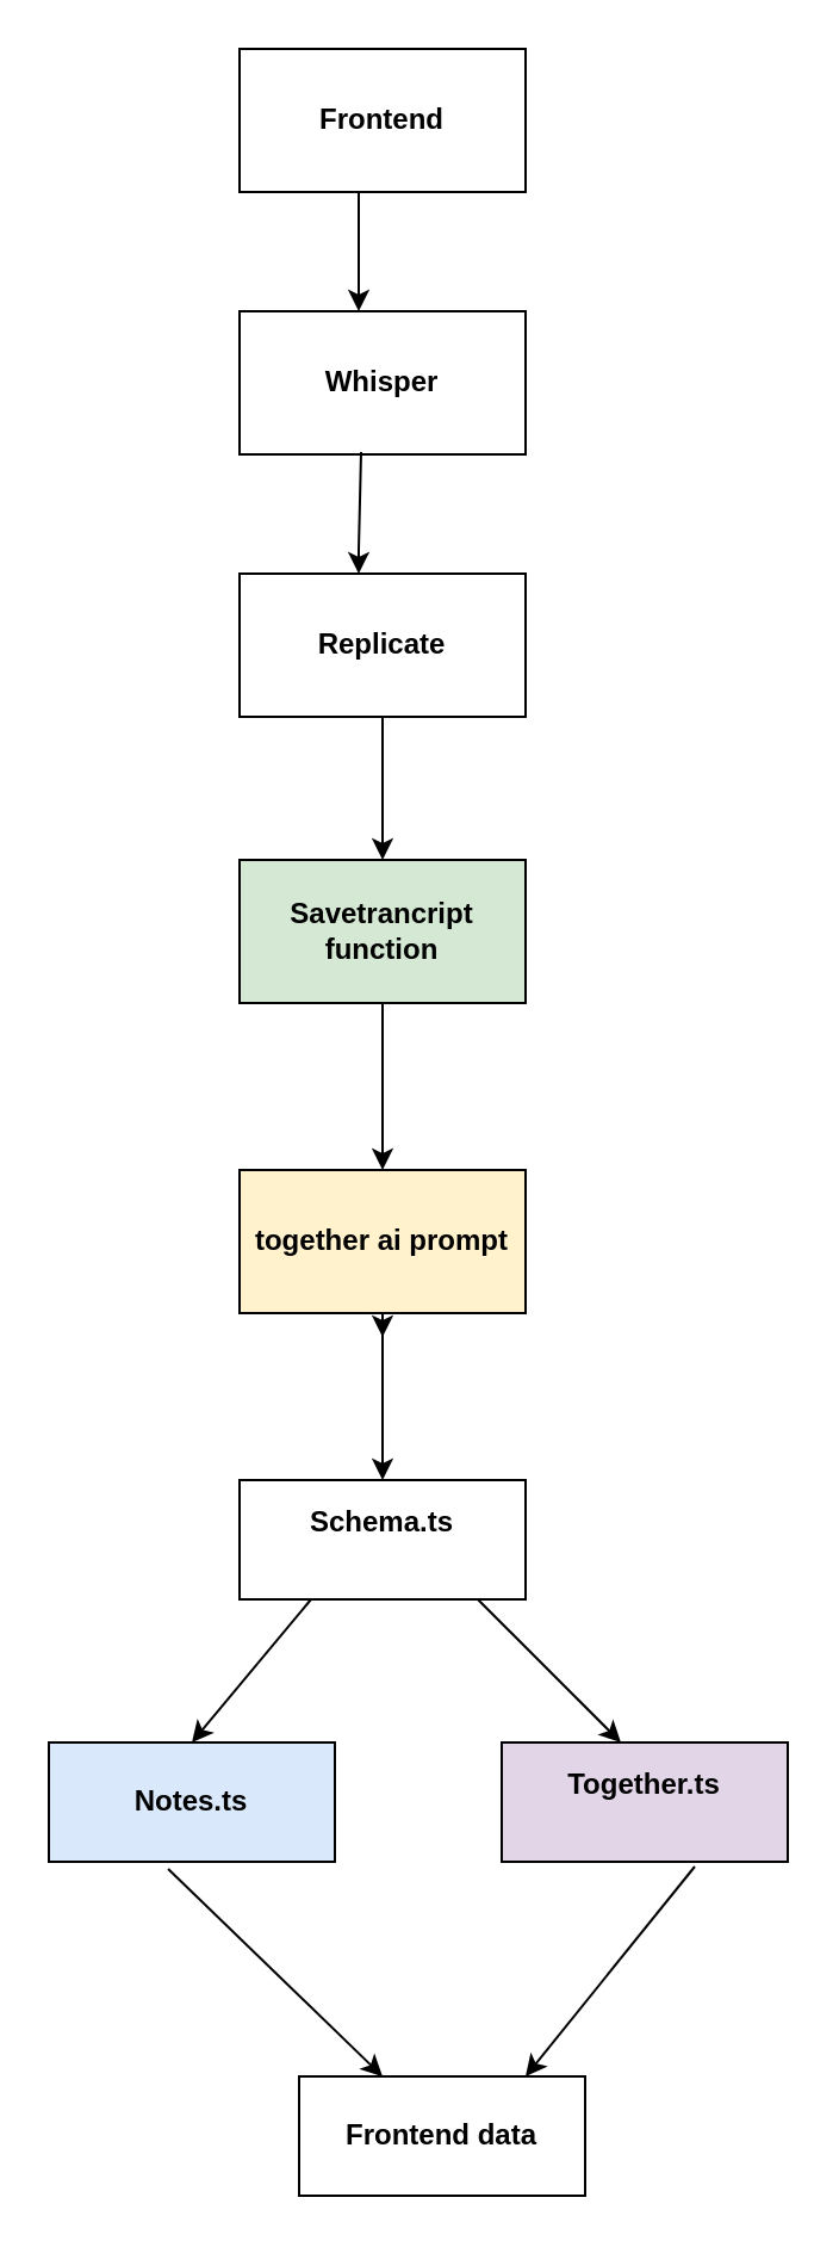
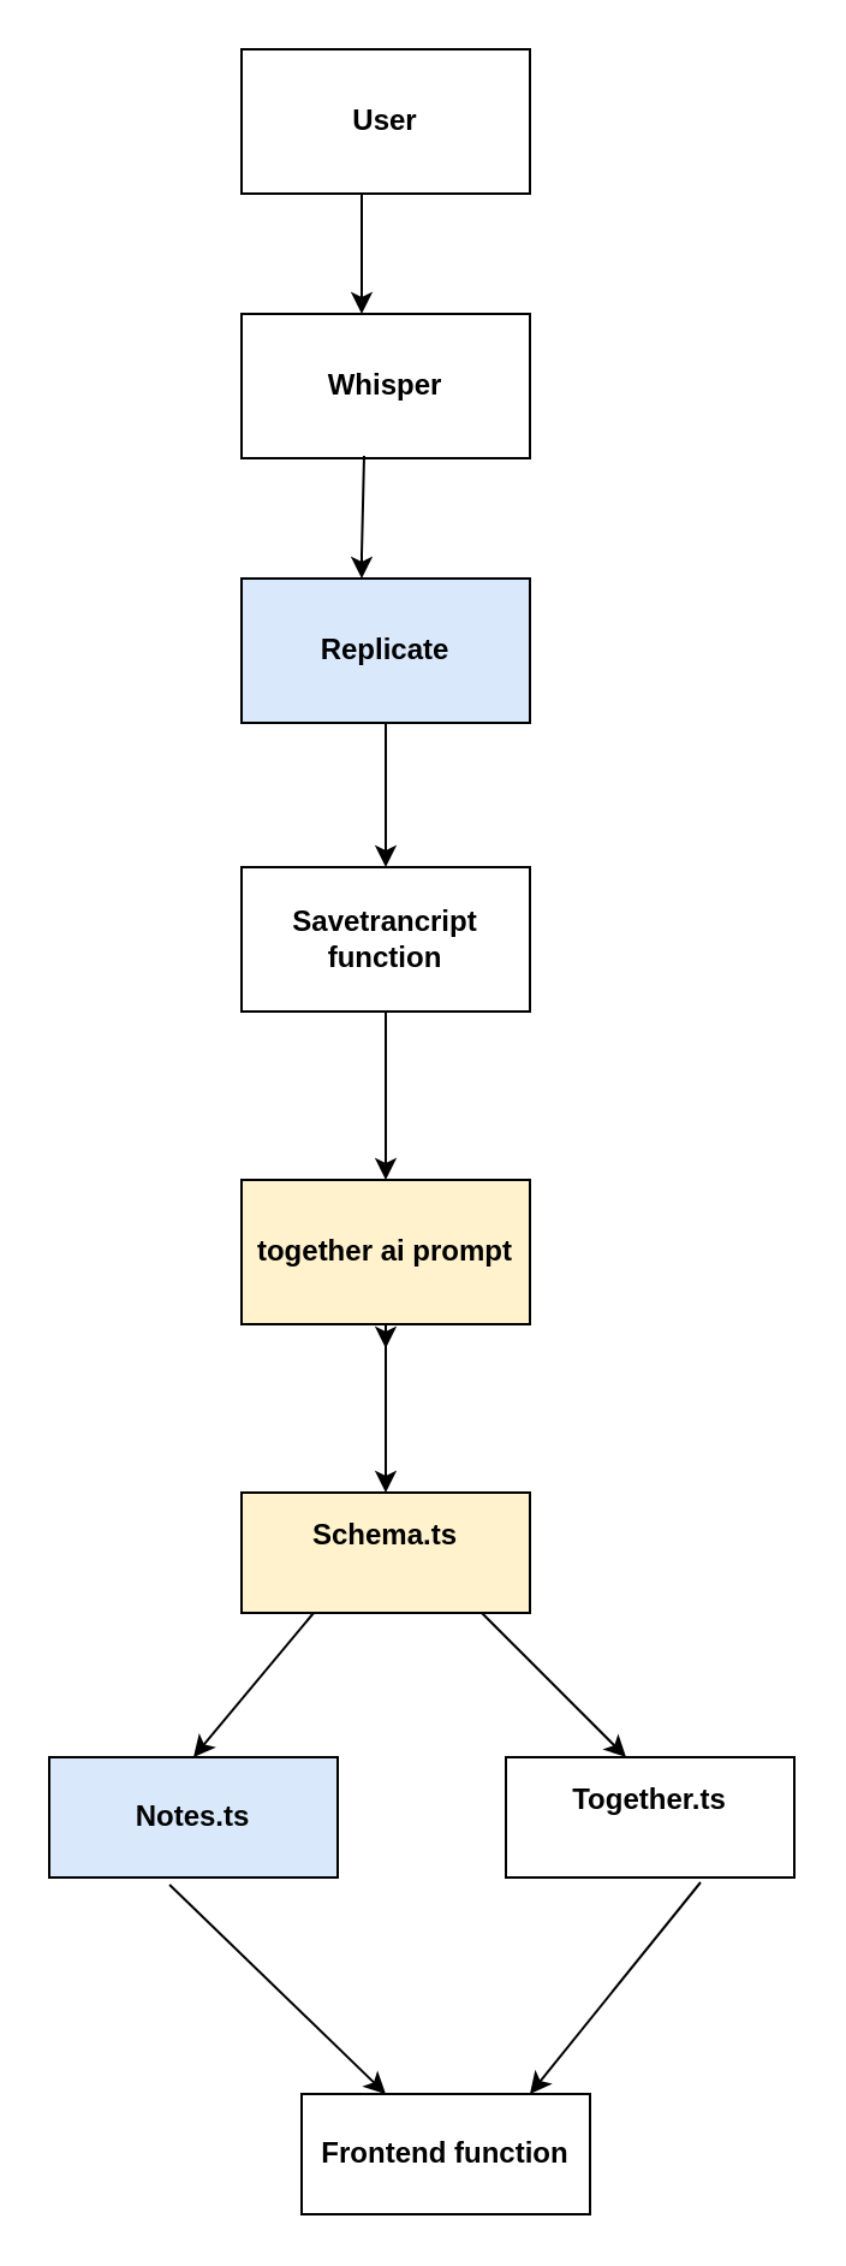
  <mxCell id="0" />
  <mxCell id="1" parent="0" />
- <mxCell id="2" value="&lt;b&gt;Frontend&lt;/b&gt;" style="whiteSpace=wrap;html=1;" vertex="1" parent="1"><mxGeometry x="100" y="20" width="120" height="60" as="geometry" /></mxCell>
+ <mxCell id="2" value="&lt;b&gt;User&lt;/b&gt;" style="whiteSpace=wrap;html=1;" vertex="1" parent="1"><mxGeometry x="100" y="20" width="120" height="60" as="geometry" /></mxCell>
  <mxCell id="3" value="" style="endArrow=classic;html=1;rounded=0;" edge="1" parent="1"><mxGeometry width="50" height="50" relative="1" as="geometry"><mxPoint x="150" y="80" as="sourcePoint" /><mxPoint x="150" y="130" as="targetPoint" /><Array as="points"><mxPoint x="160" y="80" /><mxPoint x="150" y="80" /><mxPoint x="150" y="110" /></Array></mxGeometry></mxCell>
  <mxCell id="4" value="&lt;b&gt;Whisper&lt;/b&gt;" style="whiteSpace=wrap;html=1;" vertex="1" parent="1"><mxGeometry x="100" y="130" width="120" height="60" as="geometry" /></mxCell>
  <mxCell id="5" value="" style="endArrow=classic;html=1;rounded=0;exitX=0.425;exitY=0.983;exitDx=0;exitDy=0;exitPerimeter=0;" edge="1" parent="1" source="4"><mxGeometry width="50" height="50" relative="1" as="geometry"><mxPoint x="220" y="230" as="sourcePoint" /><mxPoint x="150" y="240" as="targetPoint" /><Array as="points"><mxPoint x="150" y="230" /></Array></mxGeometry></mxCell>
- <mxCell id="6" value="&lt;b&gt;Replicate&lt;/b&gt;" style="whiteSpace=wrap;html=1;" vertex="1" parent="1"><mxGeometry x="100" y="240" width="120" height="60" as="geometry" /></mxCell>
+ <mxCell id="6" value="&lt;b&gt;Replicate&lt;/b&gt;" style="whiteSpace=wrap;html=1;fillColor=#dae8fc;" vertex="1" parent="1"><mxGeometry x="100" y="240" width="120" height="60" as="geometry" /></mxCell>
  <mxCell id="7" value="" style="endArrow=classic;html=1;rounded=0;exitX=0.5;exitY=1;exitDx=0;exitDy=0;" edge="1" parent="1" source="6"><mxGeometry width="50" height="50" relative="1" as="geometry"><mxPoint x="160" y="320" as="sourcePoint" /><mxPoint x="160" y="360" as="targetPoint" /><Array as="points" /></mxGeometry></mxCell>
- <mxCell id="8" value="&lt;b&gt;Savetrancript function&lt;/b&gt;" style="whiteSpace=wrap;html=1;fillColor=#d5e8d4;" vertex="1" parent="1"><mxGeometry x="100" y="360" width="120" height="60" as="geometry" /></mxCell>
+ <mxCell id="8" value="&lt;b&gt;Savetrancript function&lt;/b&gt;" style="whiteSpace=wrap;html=1;" vertex="1" parent="1"><mxGeometry x="100" y="360" width="120" height="60" as="geometry" /></mxCell>
  <mxCell id="9" style="edgeStyle=orthogonalEdgeStyle;rounded=0;orthogonalLoop=1;jettySize=auto;html=1;exitX=0.5;exitY=1;exitDx=0;exitDy=0;" edge="1" parent="1" source="10"><mxGeometry relative="1" as="geometry"><mxPoint x="160" y="560" as="targetPoint" /></mxGeometry></mxCell>
  <mxCell id="10" value="&lt;b&gt;together ai prompt&lt;/b&gt;" style="whiteSpace=wrap;html=1;fillColor=#fff2cc;" vertex="1" parent="1"><mxGeometry x="100" y="490" width="120" height="60" as="geometry" /></mxCell>
  <mxCell id="11" value="" style="endArrow=classic;html=1;rounded=0;exitX=0.5;exitY=1;exitDx=0;exitDy=0;" edge="1" parent="1" source="8"><mxGeometry width="50" height="50" relative="1" as="geometry"><mxPoint x="160" y="460" as="sourcePoint" /><mxPoint x="160" y="490" as="targetPoint" /><Array as="points" /></mxGeometry></mxCell>
  <mxCell id="12" value="" style="endArrow=classic;html=1;rounded=0;exitX=0.5;exitY=1;exitDx=0;exitDy=0;" edge="1" parent="1" source="10"><mxGeometry width="50" height="50" relative="1" as="geometry"><mxPoint x="170" y="550" as="sourcePoint" /><mxPoint x="160" y="620" as="targetPoint" /><Array as="points" /></mxGeometry></mxCell>
- <mxCell id="13" value="&lt;div&gt;&lt;b&gt;Schema.ts&lt;/b&gt;&lt;/div&gt;&lt;div&gt;&lt;b&gt;&lt;br&gt;&lt;/b&gt;&lt;/div&gt;" style="whiteSpace=wrap;html=1;" vertex="1" parent="1"><mxGeometry x="100" y="620" width="120" height="50" as="geometry" /></mxCell>
+ <mxCell id="13" value="&lt;div&gt;&lt;b&gt;Schema.ts&lt;/b&gt;&lt;/div&gt;&lt;div&gt;&lt;b&gt;&lt;br&gt;&lt;/b&gt;&lt;/div&gt;" style="whiteSpace=wrap;html=1;fillColor=#fff2cc;" vertex="1" parent="1"><mxGeometry x="100" y="620" width="120" height="50" as="geometry" /></mxCell>
  <mxCell id="14" value="" style="endArrow=classic;html=1;rounded=0;exitX=0.833;exitY=1;exitDx=0;exitDy=0;exitPerimeter=0;" edge="1" parent="1" source="13"><mxGeometry width="50" height="50" relative="1" as="geometry"><mxPoint x="200" y="680" as="sourcePoint" /><mxPoint x="260" y="730" as="targetPoint" /></mxGeometry></mxCell>
  <mxCell id="15" value="" style="endArrow=classic;html=1;rounded=0;exitX=0.25;exitY=1;exitDx=0;exitDy=0;" edge="1" parent="1" source="13"><mxGeometry width="50" height="50" relative="1" as="geometry"><mxPoint x="220" y="590" as="sourcePoint" /><mxPoint x="80" y="730" as="targetPoint" /></mxGeometry></mxCell>
  <mxCell id="16" value="&lt;b&gt;Notes.ts&lt;/b&gt;" style="whiteSpace=wrap;html=1;fillColor=#dae8fc;" vertex="1" parent="1"><mxGeometry x="20" y="730" width="120" height="50" as="geometry" /></mxCell>
- <mxCell id="17" value="&lt;div&gt;&lt;b&gt;Together.ts&lt;/b&gt;&lt;/div&gt;&lt;div&gt;&lt;b&gt;&lt;br&gt;&lt;/b&gt;&lt;/div&gt;" style="whiteSpace=wrap;html=1;fillColor=#e1d5e7;" vertex="1" parent="1"><mxGeometry x="210" y="730" width="120" height="50" as="geometry" /></mxCell>
+ <mxCell id="17" value="&lt;div&gt;&lt;b&gt;Together.ts&lt;/b&gt;&lt;/div&gt;&lt;div&gt;&lt;b&gt;&lt;br&gt;&lt;/b&gt;&lt;/div&gt;" style="whiteSpace=wrap;html=1;" vertex="1" parent="1"><mxGeometry x="210" y="730" width="120" height="50" as="geometry" /></mxCell>
  <mxCell id="18" value="" style="endArrow=classic;html=1;rounded=0;exitX=0.417;exitY=1.06;exitDx=0;exitDy=0;exitPerimeter=0;" edge="1" parent="1" source="16"><mxGeometry width="50" height="50" relative="1" as="geometry"><mxPoint x="220" y="910" as="sourcePoint" /><mxPoint x="160" y="870" as="targetPoint" /></mxGeometry></mxCell>
  <mxCell id="19" value="" style="endArrow=classic;html=1;rounded=0;exitX=0.675;exitY=1.04;exitDx=0;exitDy=0;exitPerimeter=0;" edge="1" parent="1" source="17"><mxGeometry width="50" height="50" relative="1" as="geometry"><mxPoint x="260" y="810" as="sourcePoint" /><mxPoint x="220" y="870" as="targetPoint" /></mxGeometry></mxCell>
- <mxCell id="20" value="&lt;b&gt;Frontend data&lt;/b&gt;" style="whiteSpace=wrap;html=1;" vertex="1" parent="1"><mxGeometry x="125" y="870" width="120" height="50" as="geometry" /></mxCell>
+ <mxCell id="20" value="&lt;b&gt;Frontend function&lt;/b&gt;" style="whiteSpace=wrap;html=1;" vertex="1" parent="1"><mxGeometry x="125" y="870" width="120" height="50" as="geometry" /></mxCell>
